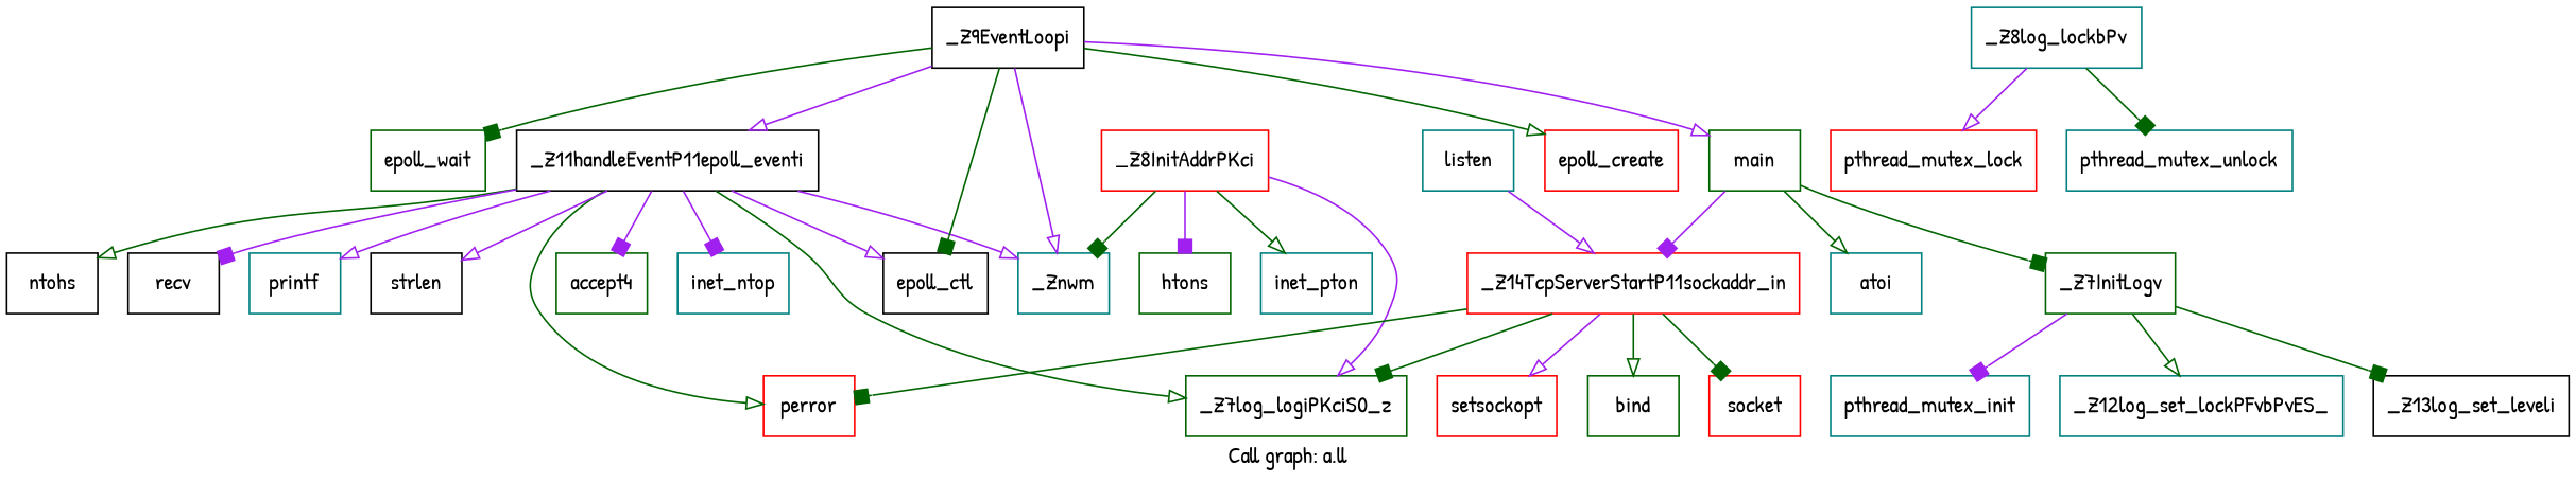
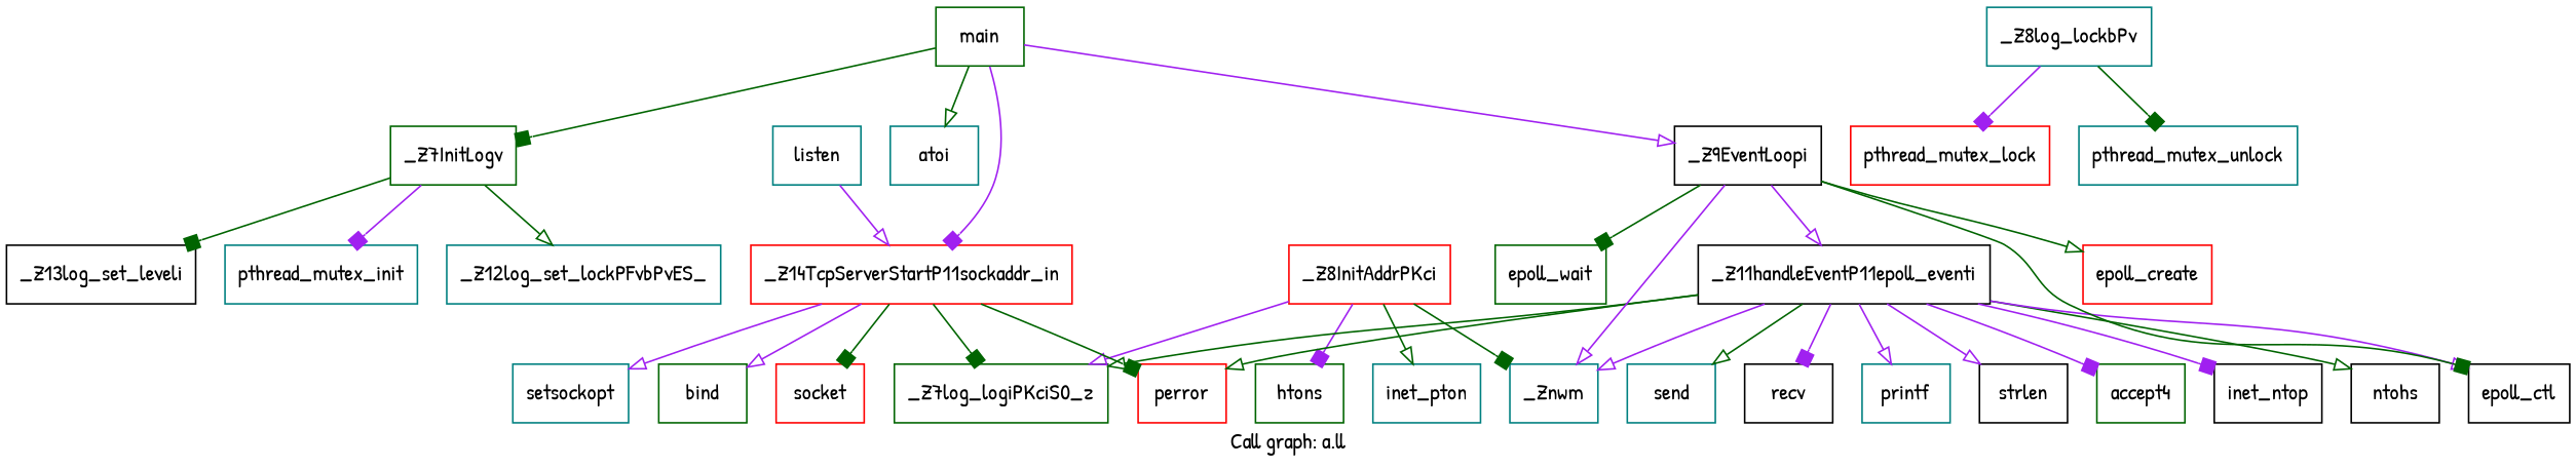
  digraph {
    fontname="Patrick Hand"
    label="Call graph: a.ll"
    node [color=teal fontname="Patrick Hand" shape=record]
    edge [arrowhead=onormal color=darkgreen fontname="Patrick Hand"]
    n1 [color=red label="{_Z8InitAddrPKci}"]
    n2 [label="{_Znwm}"]
    n3 [color=darkgreen label="{htons}"]
    n4 [label="{inet_pton}"]
    n5 [color=darkgreen label="{_Z7log_logiPKciS0_z}"]
    n6 [color=red label="{_Z14TcpServerStartP11sockaddr_in}"]
    n7 [color=red label="{socket}"]
    n8 [color=red label="{perror}"]
-   n9 [color=red label="{setsockopt}"]
+   n9 [label="{setsockopt}"]
    n10 [color=darkgreen label="{bind}"]
    n11 [label="{listen}"]
    n12 [color=black label="{_Z11handleEventP11epoll_eventi}"]
    n13 [color=darkgreen label="{accept4}"]
-   n14 [label="{inet_ntop}"]
+   n14 [color=black label="{inet_ntop}"]
    n15 [color=black label="{ntohs}"]
    n16 [color=black label="{epoll_ctl}"]
+   n17 [label="{send}"]
    n18 [color=black label="{recv}"]
    n19 [label="{printf}"]
    n20 [color=black label="{strlen}"]
    n21 [color=black label="{_Z9EventLoopi}"]
    n22 [color=red label="{epoll_create}"]
    n23 [color=darkgreen label="{epoll_wait}"]
    n24 [color=darkgreen label="{main}"]
    n25 [color=darkgreen label="{_Z7InitLogv}"]
    n26 [label="{atoi}"]
    n27 [color=black label="{_Z13log_set_leveli}"]
    n28 [label="{pthread_mutex_init}"]
    n29 [label="{_Z12log_set_lockPFvbPvES_}"]
    n30 [label="{_Z8log_lockbPv}"]
    n31 [color=red label="{pthread_mutex_lock}"]
    n32 [label="{pthread_mutex_unlock}"]
    n1 -> n2 [arrowhead=box]
    n1 -> n3 [arrowhead=box color=purple]
    n1 -> n4
    n1 -> n5 [color=purple]
    n6 -> n5 [arrowhead=box]
    n6 -> n7 [arrowhead=box]
    n6 -> n8 [arrowhead=box]
    n6 -> n9 [color=purple]
-   n6 -> n10
+   n6 -> n10 [color=purple]
    n11 -> n6 [color=purple]
    n12 -> n2 [color=purple]
    n12 -> n5
    n12 -> n8
    n12 -> n13 [arrowhead=box color=purple]
    n12 -> n14 [arrowhead=box color=purple]
    n12 -> n15
    n12 -> n16 [color=purple]
+   n12 -> n17
    n12 -> n18 [arrowhead=box color=purple]
    n12 -> n19 [color=purple]
    n12 -> n20 [color=purple]
    n21 -> n2 [color=purple]
    n21 -> n12 [color=purple]
    n21 -> n16 [arrowhead=box]
    n21 -> n22
    n21 -> n23 [arrowhead=box]
    n24 -> n6 [arrowhead=box color=purple]
-   n21 -> n24 [color=purple]
+   n24 -> n21 [color=purple]
    n24 -> n25 [arrowhead=box]
    n24 -> n26
    n25 -> n27 [arrowhead=box]
    n25 -> n28 [arrowhead=box color=purple]
    n25 -> n29
-   n30 -> n31 [color=purple]
+   n30 -> n31 [arrowhead=box color=purple]
    n30 -> n32 [arrowhead=box]
  }
